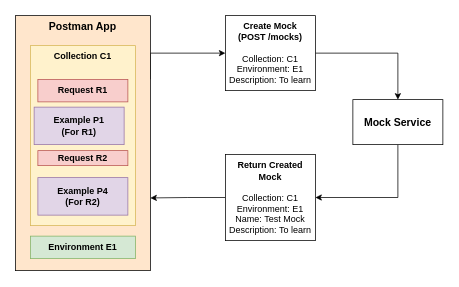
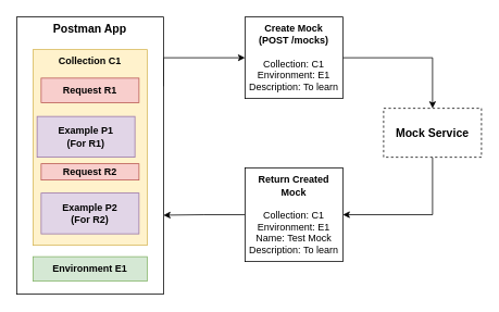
  <mxCell id="0" />
  <mxCell id="1" parent="0" />
  <mxCell id="2" style="edgeStyle=orthogonalEdgeStyle;rounded=0;orthogonalLoop=1;jettySize=auto;html=1;exitX=1;exitY=0.25;exitDx=0;exitDy=0;entryX=0;entryY=0.5;entryDx=0;entryDy=0;" parent="1" source="3" target="11" edge="1"><mxGeometry relative="1" as="geometry"><Array as="points"><mxPoint x="200" y="70" /></Array></mxGeometry></mxCell>
- <mxCell id="3" value="&lt;b&gt;&lt;font style=&quot;font-size: 14px&quot;&gt;Postman App&lt;/font&gt;&lt;/b&gt;" style="rounded=0;whiteSpace=wrap;html=1;verticalAlign=top;fillColor=#ffe6cc;" parent="1" vertex="1"><mxGeometry x="20" y="20" width="180" height="340" as="geometry" /></mxCell>
+ <mxCell id="3" value="&lt;b&gt;&lt;font style=&quot;font-size: 14px&quot;&gt;Postman App&lt;/font&gt;&lt;/b&gt;" style="rounded=0;whiteSpace=wrap;html=1;verticalAlign=top;" parent="1" vertex="1"><mxGeometry x="20" y="20" width="180" height="340" as="geometry" /></mxCell>
  <mxCell id="4" value="&lt;b&gt;Environment E1&lt;/b&gt;" style="rounded=0;whiteSpace=wrap;html=1;verticalAlign=middle;labelBackgroundColor=none;fillColor=#d5e8d4;strokeColor=#82b366;glass=0;" parent="1" vertex="1"><mxGeometry x="40" y="314" width="140" height="30" as="geometry" /></mxCell>
  <mxCell id="5" value="&lt;b&gt;Collection C1&lt;/b&gt;" style="rounded=0;whiteSpace=wrap;html=1;verticalAlign=top;fillColor=#fff2cc;strokeColor=#d6b656;" parent="1" vertex="1"><mxGeometry x="40" y="60" width="140" height="240" as="geometry" /></mxCell>
- <mxCell id="6" value="&lt;b&gt;Request R1&lt;/b&gt;" style="rounded=0;whiteSpace=wrap;html=1;verticalAlign=middle;fillColor=#f8cecc;strokeColor=#b85450;" parent="1" vertex="1"><mxGeometry x="50" y="105" width="120" height="30" as="geometry" /></mxCell>
+ <mxCell id="6" value="&lt;b&gt;Request R1&lt;/b&gt;" style="rounded=0;whiteSpace=wrap;html=1;verticalAlign=middle;fillColor=#f8cecc;strokeColor=#b85450;" parent="1" vertex="1"><mxGeometry x="50" y="95" width="120" height="30" as="geometry" /></mxCell>
  <mxCell id="7" value="&lt;b&gt;Request R2&lt;/b&gt;" style="rounded=0;whiteSpace=wrap;html=1;verticalAlign=middle;fillColor=#f8cecc;strokeColor=#b85450;" parent="1" vertex="1"><mxGeometry x="50" y="200" width="120" height="20" as="geometry" /></mxCell>
  <mxCell id="8" value="&lt;b&gt;Example P1&lt;br&gt;(For R1)&lt;/b&gt;" style="rounded=0;whiteSpace=wrap;html=1;verticalAlign=middle;fillColor=#e1d5e7;strokeColor=#9673a6;" parent="1" vertex="1"><mxGeometry x="45" y="142" width="120" height="50" as="geometry" /></mxCell>
- <mxCell id="9" value="&lt;b&gt;Example P4&lt;br&gt;(For R2)&lt;/b&gt;" style="rounded=0;whiteSpace=wrap;html=1;verticalAlign=middle;fillColor=#e1d5e7;strokeColor=#9673a6;" parent="1" vertex="1"><mxGeometry x="50" y="236" width="120" height="50" as="geometry" /></mxCell>
+ <mxCell id="9" value="&lt;b&gt;Example P2&lt;br&gt;(For R2)&lt;/b&gt;" style="rounded=0;whiteSpace=wrap;html=1;verticalAlign=middle;fillColor=#e1d5e7;strokeColor=#9673a6;" parent="1" vertex="1"><mxGeometry x="50" y="236" width="120" height="50" as="geometry" /></mxCell>
  <mxCell id="10" style="edgeStyle=orthogonalEdgeStyle;rounded=0;orthogonalLoop=1;jettySize=auto;html=1;exitX=1;exitY=0.5;exitDx=0;exitDy=0;entryX=0.5;entryY=0;entryDx=0;entryDy=0;" parent="1" source="11" target="15" edge="1"><mxGeometry relative="1" as="geometry" /></mxCell>
  <mxCell id="11" value="&lt;b&gt;Create Mock&lt;br&gt;(POST /mocks)&lt;/b&gt;&lt;br&gt;&lt;br&gt;Collection: C1&lt;br&gt;Environment: E1&lt;br&gt;Description: To learn" style="rounded=0;whiteSpace=wrap;html=1;glass=0;labelBackgroundColor=none;gradientColor=none;verticalAlign=middle;" parent="1" vertex="1"><mxGeometry x="300" y="20" width="120" height="100" as="geometry" /></mxCell>
  <mxCell id="12" style="edgeStyle=orthogonalEdgeStyle;rounded=0;orthogonalLoop=1;jettySize=auto;html=1;exitX=0;exitY=0.5;exitDx=0;exitDy=0;entryX=1;entryY=0.715;entryDx=0;entryDy=0;entryPerimeter=0;" parent="1" source="13" target="3" edge="1"><mxGeometry relative="1" as="geometry" /></mxCell>
  <mxCell id="13" value="&lt;b&gt;Return Created Mock&lt;br&gt;&lt;/b&gt;&lt;br&gt;Collection: C1&lt;br&gt;Environment: E1&lt;br&gt;Name: Test Mock&lt;br&gt;Description: To learn" style="rounded=0;whiteSpace=wrap;html=1;glass=0;labelBackgroundColor=none;gradientColor=none;verticalAlign=middle;" parent="1" vertex="1"><mxGeometry x="300" y="205" width="120" height="115" as="geometry" /></mxCell>
  <mxCell id="14" style="edgeStyle=orthogonalEdgeStyle;rounded=0;orthogonalLoop=1;jettySize=auto;html=1;exitX=0.5;exitY=1;exitDx=0;exitDy=0;entryX=1;entryY=0.5;entryDx=0;entryDy=0;" parent="1" source="15" target="13" edge="1"><mxGeometry relative="1" as="geometry" /></mxCell>
- <mxCell id="15" value="&lt;font style=&quot;font-size: 14px&quot;&gt;&lt;b&gt;Mock Service&lt;/b&gt;&lt;/font&gt;" style="rounded=0;whiteSpace=wrap;html=1;glass=0;labelBackgroundColor=none;gradientColor=none;verticalAlign=middle;" parent="1" vertex="1"><mxGeometry x="470" y="132" width="120" height="60" as="geometry" /></mxCell>
+ <mxCell id="15" value="&lt;font style=&quot;font-size: 14px&quot;&gt;&lt;b&gt;Mock Service&lt;/b&gt;&lt;/font&gt;" style="rounded=0;whiteSpace=wrap;html=1;glass=0;labelBackgroundColor=none;gradientColor=none;verticalAlign=middle;dashed=1;" parent="1" vertex="1"><mxGeometry x="470" y="132" width="120" height="60" as="geometry" /></mxCell>
